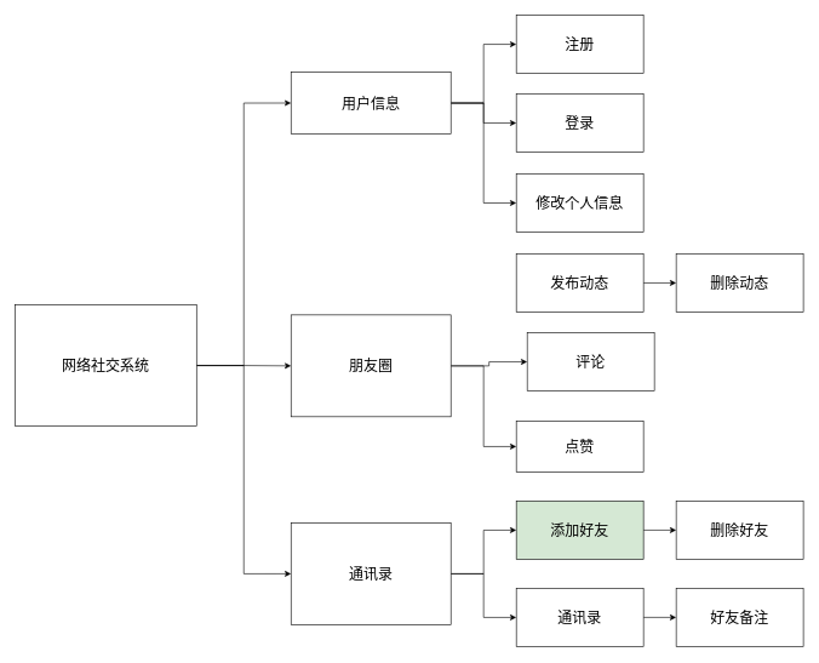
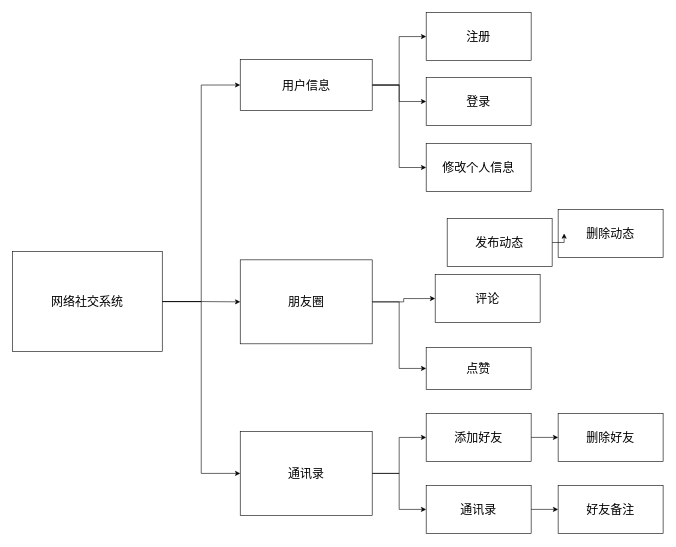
  <mxCell id="0" />
  <mxCell id="1" parent="0" />
  <mxCell id="2" style="edgeStyle=orthogonalEdgeStyle;rounded=0;orthogonalLoop=1;jettySize=auto;html=1;entryX=0;entryY=0.5;entryDx=0;entryDy=0;fontSize=20;" edge="1" parent="1" source="5" target="23"><mxGeometry relative="1" as="geometry" /></mxCell>
  <mxCell id="3" style="edgeStyle=orthogonalEdgeStyle;rounded=0;orthogonalLoop=1;jettySize=auto;html=1;fontSize=20;" edge="1" parent="1" source="5" target="29"><mxGeometry relative="1" as="geometry" /></mxCell>
  <mxCell id="4" style="edgeStyle=orthogonalEdgeStyle;rounded=0;orthogonalLoop=1;jettySize=auto;html=1;entryX=0;entryY=0.5;entryDx=0;entryDy=0;fontSize=20;" edge="1" parent="1" source="5" target="26"><mxGeometry relative="1" as="geometry" /></mxCell>
  <mxCell id="5" value="&lt;font style=&quot;font-size: 20px&quot;&gt;网络社交系统&lt;/font&gt;" style="rounded=0;whiteSpace=wrap;html=1;" vertex="1" parent="1"><mxGeometry x="20" y="418.5" width="250" height="166.5" as="geometry" /></mxCell>
  <mxCell id="6" value="注册" style="rounded=0;whiteSpace=wrap;html=1;fontSize=20;" vertex="1" parent="1"><mxGeometry x="710" width="175" height="80" as="geometry" y="20" /></mxCell>
  <mxCell id="7" style="edgeStyle=orthogonalEdgeStyle;rounded=0;orthogonalLoop=1;jettySize=auto;html=1;fontSize=20;" edge="1" parent="1" source="8" target="17"><mxGeometry relative="1" as="geometry" /></mxCell>
- <mxCell id="8" value="添加好友" style="rounded=0;whiteSpace=wrap;html=1;fontSize=20;fillColor=#d5e8d4;" vertex="1" parent="1"><mxGeometry x="710" y="688.25" width="175" height="80" as="geometry" /></mxCell>
+ <mxCell id="8" value="添加好友" style="rounded=0;whiteSpace=wrap;html=1;fontSize=20;" vertex="1" parent="1"><mxGeometry x="710" y="688.25" width="175" height="80" as="geometry" /></mxCell>
  <mxCell id="9" style="edgeStyle=orthogonalEdgeStyle;rounded=0;orthogonalLoop=1;jettySize=auto;html=1;entryX=0;entryY=0.5;entryDx=0;entryDy=0;fontSize=20;" edge="1" parent="1" source="10" target="18"><mxGeometry relative="1" as="geometry" /></mxCell>
  <mxCell id="10" value="通讯录" style="rounded=0;whiteSpace=wrap;html=1;fontSize=20;" vertex="1" parent="1"><mxGeometry x="710" y="808.25" width="175" height="80" as="geometry" /></mxCell>
  <mxCell id="11" value="点赞" style="rounded=0;whiteSpace=wrap;html=1;fontSize=20;" vertex="1" parent="1"><mxGeometry x="710" y="578.25" width="175" height="70" as="geometry" /></mxCell>
  <mxCell id="12" value="评论" style="rounded=0;whiteSpace=wrap;html=1;fontSize=20;" vertex="1" parent="1"><mxGeometry x="725" y="456.75" width="175" height="80" as="geometry" /></mxCell>
  <mxCell id="13" value="删除动态" style="rounded=0;whiteSpace=wrap;html=1;fontSize=20;" vertex="1" parent="1"><mxGeometry x="930" y="348.25" width="175" height="80" as="geometry" /></mxCell>
  <mxCell id="14" style="edgeStyle=orthogonalEdgeStyle;rounded=0;orthogonalLoop=1;jettySize=auto;html=1;fontSize=20;" edge="1" parent="1" source="15" target="13"><mxGeometry relative="1" as="geometry" /></mxCell>
- <mxCell id="15" value="发布动态" style="rounded=0;whiteSpace=wrap;html=1;fontSize=20;" vertex="1" parent="1"><mxGeometry x="710" y="348.25" width="175" height="80" as="geometry" /></mxCell>
+ <mxCell id="15" value="发布动态" style="rounded=0;whiteSpace=wrap;html=1;fontSize=20;" vertex="1" parent="1"><mxGeometry x="745" y="363.25" width="175" height="80" as="geometry" /></mxCell>
  <mxCell id="16" value="登录" style="rounded=0;whiteSpace=wrap;html=1;fontSize=20;" vertex="1" parent="1"><mxGeometry x="710" y="128.25" width="175" height="80" as="geometry" /></mxCell>
  <mxCell id="17" value="删除好友" style="rounded=0;whiteSpace=wrap;html=1;fontSize=20;" vertex="1" parent="1"><mxGeometry x="930" y="688.25" width="175" height="80" as="geometry" /></mxCell>
  <mxCell id="18" value="好友备注" style="rounded=0;whiteSpace=wrap;html=1;fontSize=20;" vertex="1" parent="1"><mxGeometry x="930" y="808.25" width="175" height="80" as="geometry" /></mxCell>
  <mxCell id="19" value="修改个人信息" style="rounded=0;whiteSpace=wrap;html=1;fontSize=20;" vertex="1" parent="1"><mxGeometry x="710" y="238.25" width="175" height="80" as="geometry" /></mxCell>
  <mxCell id="20" style="edgeStyle=orthogonalEdgeStyle;rounded=0;orthogonalLoop=1;jettySize=auto;html=1;entryX=0;entryY=0.5;entryDx=0;entryDy=0;fontSize=20;" edge="1" parent="1" source="23" target="6"><mxGeometry relative="1" as="geometry" /></mxCell>
  <mxCell id="21" style="edgeStyle=orthogonalEdgeStyle;rounded=0;orthogonalLoop=1;jettySize=auto;html=1;entryX=0;entryY=0.5;entryDx=0;entryDy=0;fontSize=20;" edge="1" parent="1" source="23" target="16"><mxGeometry relative="1" as="geometry" /></mxCell>
  <mxCell id="22" style="edgeStyle=orthogonalEdgeStyle;rounded=0;orthogonalLoop=1;jettySize=auto;html=1;entryX=0;entryY=0.5;entryDx=0;entryDy=0;fontSize=20;" edge="1" parent="1" source="23" target="19"><mxGeometry relative="1" as="geometry" /></mxCell>
  <mxCell id="23" value="用户信息" style="rounded=0;whiteSpace=wrap;html=1;fontSize=20;" vertex="1" parent="1"><mxGeometry x="400" y="98.25" width="220" height="85" as="geometry" /></mxCell>
  <mxCell id="24" style="edgeStyle=orthogonalEdgeStyle;rounded=0;orthogonalLoop=1;jettySize=auto;html=1;entryX=0;entryY=0.5;entryDx=0;entryDy=0;fontSize=20;" edge="1" parent="1" source="26" target="8"><mxGeometry relative="1" as="geometry" /></mxCell>
  <mxCell id="25" style="edgeStyle=orthogonalEdgeStyle;rounded=0;orthogonalLoop=1;jettySize=auto;html=1;fontSize=20;" edge="1" parent="1" source="26" target="10"><mxGeometry relative="1" as="geometry" /></mxCell>
  <mxCell id="26" value="通讯录" style="rounded=0;whiteSpace=wrap;html=1;fontSize=20;" vertex="1" parent="1"><mxGeometry x="400" y="718.25" width="220" height="140" as="geometry" /></mxCell>
  <mxCell id="27" style="edgeStyle=orthogonalEdgeStyle;rounded=0;orthogonalLoop=1;jettySize=auto;html=1;entryX=0;entryY=0.5;entryDx=0;entryDy=0;fontSize=20;" edge="1" parent="1" source="29" target="12"><mxGeometry relative="1" as="geometry" /></mxCell>
  <mxCell id="28" style="edgeStyle=orthogonalEdgeStyle;rounded=0;orthogonalLoop=1;jettySize=auto;html=1;entryX=0;entryY=0.5;entryDx=0;entryDy=0;fontSize=20;" edge="1" parent="1" source="29" target="11"><mxGeometry relative="1" as="geometry" /></mxCell>
  <mxCell id="29" value="朋友圈" style="rounded=0;whiteSpace=wrap;html=1;fontSize=20;" vertex="1" parent="1"><mxGeometry x="400" y="432.25" width="220" height="140" as="geometry" /></mxCell>
